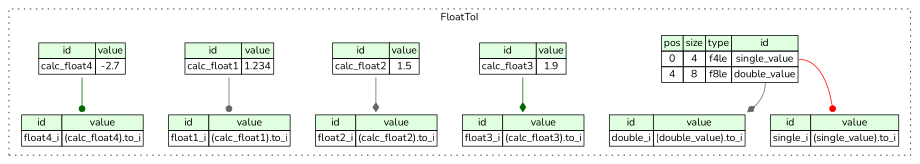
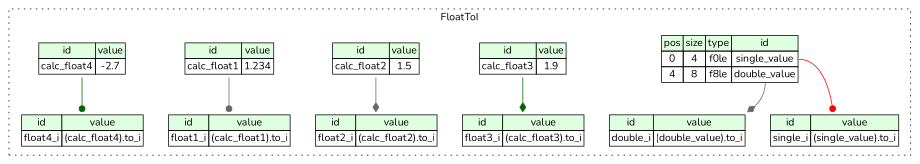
  digraph {
    rankdir=TB
    fontname=Nunito
    node [shape=plaintext fontname=Nunito]
    edge [color=gray40 arrowhead=diamond fontname=Nunito]
-   n1 [label=<<TABLE BORDER="0" CELLBORDER="1" CELLSPACING="0"> 			<TR><TD BGCOLOR="#E0FFE0">pos</TD><TD BGCOLOR="#E0FFE0">size</TD><TD BGCOLOR="#E0FFE0">type</TD><TD BGCOLOR="#E0FFE0">id</TD></TR> 			<TR><TD PORT="single_value_pos">0</TD><TD PORT="single_value_size">4</TD><TD>f4le</TD><TD PORT="single_value_type">single_value</TD></TR> 			<TR><TD PORT="double_value_pos">4</TD><TD PORT="double_value_size">8</TD><TD>f8le</TD><TD PORT="double_value_type">double_value</TD></TR> 		</TABLE>>]
+   n1 [label=<<TABLE BORDER="0" CELLBORDER="1" CELLSPACING="0"> 			<TR><TD BGCOLOR="#E0FFE0">pos</TD><TD BGCOLOR="#E0FFE0">size</TD><TD BGCOLOR="#E0FFE0">type</TD><TD BGCOLOR="#E0FFE0">id</TD></TR> 			<TR><TD PORT="single_value_pos">0</TD><TD PORT="single_value_size">4</TD><TD>f0le</TD><TD PORT="single_value_type">single_value</TD></TR> 			<TR><TD PORT="double_value_pos">4</TD><TD PORT="double_value_size">8</TD><TD>f8le</TD><TD PORT="double_value_type">double_value</TD></TR> 		</TABLE>>]
    n2 [label=<<TABLE BORDER="0" CELLBORDER="1" CELLSPACING="0"> 			<TR><TD BGCOLOR="#E0FFE0">id</TD><TD BGCOLOR="#E0FFE0">value</TD></TR> 			<TR><TD>calc_float3</TD><TD>1.9</TD></TR> 		</TABLE>>]
    n3 [label=<<TABLE BORDER="0" CELLBORDER="1" CELLSPACING="0"> 			<TR><TD BGCOLOR="#E0FFE0">id</TD><TD BGCOLOR="#E0FFE0">value</TD></TR> 			<TR><TD>float4_i</TD><TD>(calc_float4).to_i</TD></TR> 		</TABLE>>]
    n4 [label=<<TABLE BORDER="0" CELLBORDER="1" CELLSPACING="0"> 			<TR><TD BGCOLOR="#E0FFE0">id</TD><TD BGCOLOR="#E0FFE0">value</TD></TR> 			<TR><TD>float3_i</TD><TD>(calc_float3).to_i</TD></TR> 		</TABLE>>]
    n5 [label=<<TABLE BORDER="0" CELLBORDER="1" CELLSPACING="0"> 			<TR><TD BGCOLOR="#E0FFE0">id</TD><TD BGCOLOR="#E0FFE0">value</TD></TR> 			<TR><TD>calc_float2</TD><TD>1.5</TD></TR> 		</TABLE>>]
    n6 [label=<<TABLE BORDER="0" CELLBORDER="1" CELLSPACING="0"> 			<TR><TD BGCOLOR="#E0FFE0">id</TD><TD BGCOLOR="#E0FFE0">value</TD></TR> 			<TR><TD>calc_float1</TD><TD>1.234</TD></TR> 		</TABLE>>]
    n7 [label=<<TABLE BORDER="0" CELLBORDER="1" CELLSPACING="0"> 			<TR><TD BGCOLOR="#E0FFE0">id</TD><TD BGCOLOR="#E0FFE0">value</TD></TR> 			<TR><TD>double_i</TD><TD>(double_value).to_i</TD></TR> 		</TABLE>>]
    n8 [label=<<TABLE BORDER="0" CELLBORDER="1" CELLSPACING="0"> 			<TR><TD BGCOLOR="#E0FFE0">id</TD><TD BGCOLOR="#E0FFE0">value</TD></TR> 			<TR><TD>float1_i</TD><TD>(calc_float1).to_i</TD></TR> 		</TABLE>>]
    n9 [label=<<TABLE BORDER="0" CELLBORDER="1" CELLSPACING="0"> 			<TR><TD BGCOLOR="#E0FFE0">id</TD><TD BGCOLOR="#E0FFE0">value</TD></TR> 			<TR><TD>float2_i</TD><TD>(calc_float2).to_i</TD></TR> 		</TABLE>>]
    n10 [label=<<TABLE BORDER="0" CELLBORDER="1" CELLSPACING="0"> 			<TR><TD BGCOLOR="#E0FFE0">id</TD><TD BGCOLOR="#E0FFE0">value</TD></TR> 			<TR><TD>calc_float4</TD><TD>-2.7</TD></TR> 		</TABLE>>]
    n11 [label=<<TABLE BORDER="0" CELLBORDER="1" CELLSPACING="0"> 			<TR><TD BGCOLOR="#E0FFE0">id</TD><TD BGCOLOR="#E0FFE0">value</TD></TR> 			<TR><TD>single_i</TD><TD>(single_value).to_i</TD></TR> 		</TABLE>>]
    subgraph cluster_1 {
      label=FloatToI
      style=dotted
      n1
      n2
      n3
      n4
      n5
      n6
      n7
      n8
      n9
      n10
      n11
    }
    n1 -> n7 [tailport=double_value_type]
    n1 -> n11 [color=red tailport=single_value_type arrowhead=dot]
    n2 -> n4 [color=darkgreen tailport=calc_float3_type]
    n5 -> n9 [tailport=calc_float2_type]
    n6 -> n8 [tailport=calc_float1_type arrowhead=dot]
    n10 -> n3 [color=darkgreen tailport=calc_float4_type arrowhead=dot]
  }
